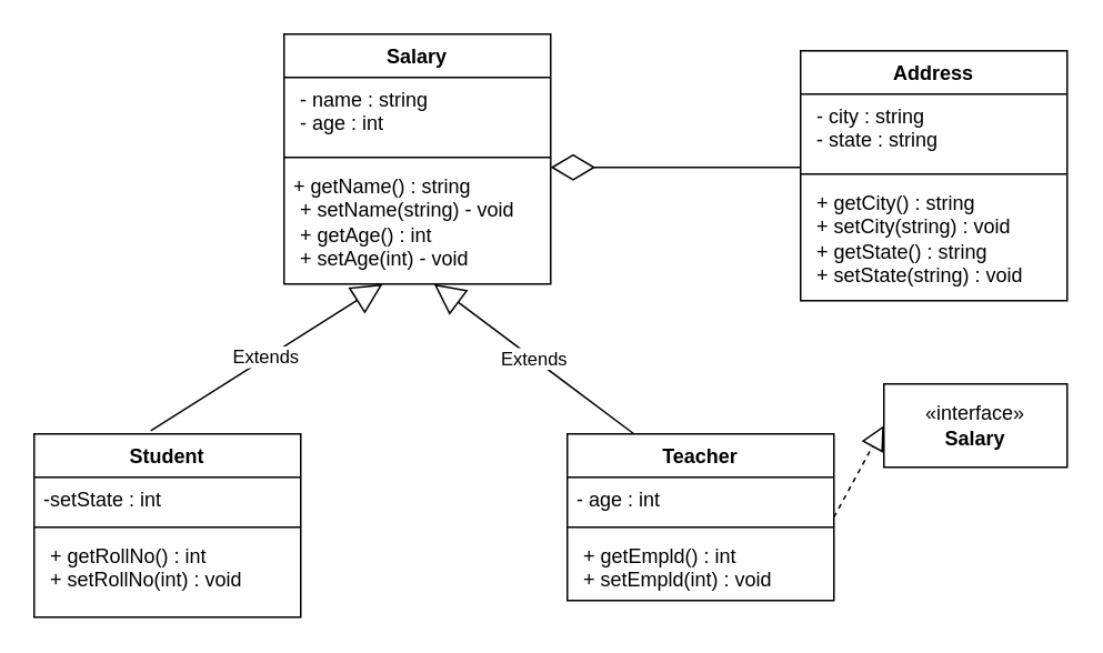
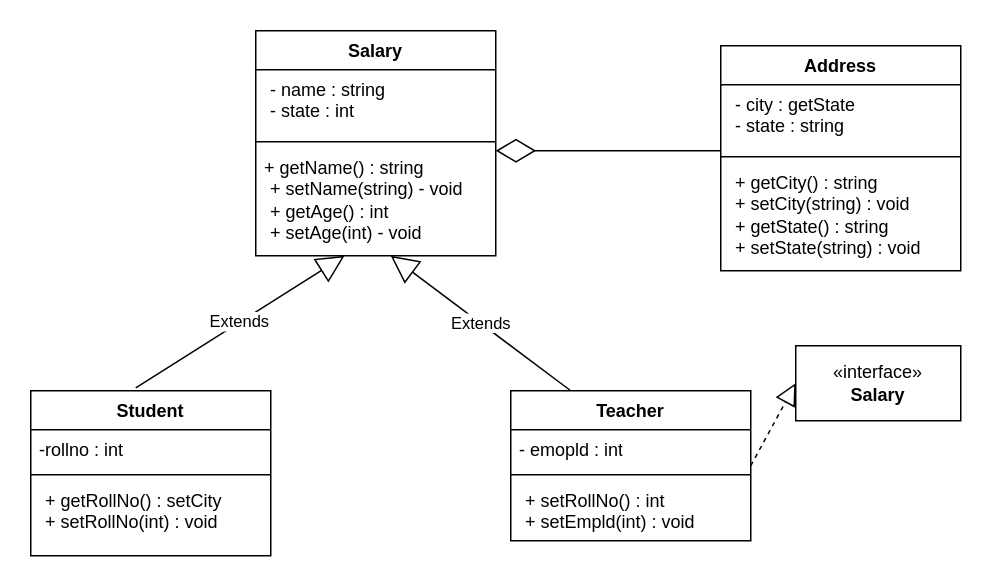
  <mxCell id="0" />
  <mxCell id="1" parent="0" />
  <mxCell id="2" value="Extends" style="endArrow=block;endSize=16;endFill=0;html=1;rounded=0;entryX=0.37;entryY=1.006;entryDx=0;entryDy=0;entryPerimeter=0;" edge="1" parent="1"><mxGeometry width="160" relative="1" as="geometry"><mxPoint x="90" y="258.16" as="sourcePoint" /><mxPoint x="229.2" y="170" as="targetPoint" /></mxGeometry></mxCell>
  <mxCell id="3" value="Extends" style="endArrow=block;endSize=16;endFill=0;html=1;rounded=0;entryX=0.37;entryY=1.006;entryDx=0;entryDy=0;entryPerimeter=0;exitX=0.25;exitY=0;exitDx=0;exitDy=0;" edge="1" parent="1" source="12"><mxGeometry width="160" relative="1" as="geometry"><mxPoint x="370" y="250" as="sourcePoint" /><mxPoint x="260" y="170" as="targetPoint" /></mxGeometry></mxCell>
  <mxCell id="4" value="Salary" style="swimlane;fontStyle=1;align=center;verticalAlign=top;childLayout=stackLayout;horizontal=1;startSize=26;horizontalStack=0;resizeParent=1;resizeParentMax=0;resizeLast=0;collapsible=1;marginBottom=0;whiteSpace=wrap;html=1;" vertex="1" parent="1"><mxGeometry x="170" y="20" width="160" height="150" as="geometry" /></mxCell>
- <mxCell id="5" value="&lt;p style=&quot;border-color: var(--border-color); margin: 0px 0px 0px 4px;&quot;&gt;- name : string&lt;/p&gt;&lt;p style=&quot;border-color: var(--border-color); margin: 0px 0px 0px 4px;&quot;&gt;- age : int&lt;/p&gt;" style="text;strokeColor=none;fillColor=none;align=left;verticalAlign=top;spacingLeft=4;spacingRight=4;overflow=hidden;rotatable=0;points=[[0,0.5],[1,0.5]];portConstraint=eastwest;whiteSpace=wrap;html=1;" vertex="1" parent="4"><mxGeometry y="26" width="160" height="44" as="geometry" /></mxCell>
+ <mxCell id="5" value="&lt;p style=&quot;border-color: var(--border-color); margin: 0px 0px 0px 4px;&quot;&gt;- name : string&lt;/p&gt;&lt;p style=&quot;border-color: var(--border-color); margin: 0px 0px 0px 4px;&quot;&gt;- state : int&lt;/p&gt;" style="text;strokeColor=none;fillColor=none;align=left;verticalAlign=top;spacingLeft=4;spacingRight=4;overflow=hidden;rotatable=0;points=[[0,0.5],[1,0.5]];portConstraint=eastwest;whiteSpace=wrap;html=1;" vertex="1" parent="4"><mxGeometry y="26" width="160" height="44" as="geometry" /></mxCell>
  <mxCell id="6" value="" style="line;strokeWidth=1;fillColor=none;align=left;verticalAlign=middle;spacingTop=-1;spacingLeft=3;spacingRight=3;rotatable=0;labelPosition=right;points=[];portConstraint=eastwest;strokeColor=inherit;" vertex="1" parent="4"><mxGeometry y="70" width="160" height="8" as="geometry" /></mxCell>
  <mxCell id="7" value="+&amp;nbsp;getName() : string&lt;p style=&quot;border-color: var(--border-color); margin: 0px 0px 0px 4px;&quot;&gt;&lt;span style=&quot;border-color: var(--border-color); background-color: initial;&quot;&gt;+ setName(string) - void&lt;/span&gt;&lt;br style=&quot;border-color: var(--border-color);&quot;&gt;&lt;/p&gt;&lt;p style=&quot;border-color: var(--border-color); margin: 0px 0px 0px 4px;&quot;&gt;+ getAge() : int&lt;/p&gt;&lt;p style=&quot;border-color: var(--border-color); margin: 0px 0px 0px 4px;&quot;&gt;+ setAge(int) - void&lt;/p&gt;" style="text;strokeColor=none;fillColor=none;align=left;verticalAlign=top;spacingLeft=4;spacingRight=4;overflow=hidden;rotatable=0;points=[[0,0.5],[1,0.5]];portConstraint=eastwest;whiteSpace=wrap;html=1;" vertex="1" parent="4"><mxGeometry y="78" width="160" height="72" as="geometry" /></mxCell>
  <mxCell id="8" value="Student" style="swimlane;fontStyle=1;align=center;verticalAlign=top;childLayout=stackLayout;horizontal=1;startSize=26;horizontalStack=0;resizeParent=1;resizeParentMax=0;resizeLast=0;collapsible=1;marginBottom=0;whiteSpace=wrap;html=1;" vertex="1" parent="1"><mxGeometry x="20" y="260" width="160" height="110" as="geometry" /></mxCell>
- <mxCell id="9" value="-setState : int" style="text;strokeColor=none;fillColor=none;align=left;verticalAlign=top;spacingLeft=4;spacingRight=4;overflow=hidden;rotatable=0;points=[[0,0.5],[1,0.5]];portConstraint=eastwest;whiteSpace=wrap;html=1;" vertex="1" parent="8"><mxGeometry y="26" width="160" height="26" as="geometry" /></mxCell>
+ <mxCell id="9" value="-rollno : int" style="text;strokeColor=none;fillColor=none;align=left;verticalAlign=top;spacingLeft=4;spacingRight=4;overflow=hidden;rotatable=0;points=[[0,0.5],[1,0.5]];portConstraint=eastwest;whiteSpace=wrap;html=1;" vertex="1" parent="8"><mxGeometry y="26" width="160" height="26" as="geometry" /></mxCell>
  <mxCell id="10" value="" style="line;strokeWidth=1;fillColor=none;align=left;verticalAlign=middle;spacingTop=-1;spacingLeft=3;spacingRight=3;rotatable=0;labelPosition=right;points=[];portConstraint=eastwest;strokeColor=inherit;" vertex="1" parent="8"><mxGeometry y="52" width="160" height="8" as="geometry" /></mxCell>
- <mxCell id="11" value="&lt;p style=&quot;border-color: var(--border-color); margin: 0px 0px 0px 4px;&quot;&gt;+ getRollNo() : int&lt;/p&gt;&lt;p style=&quot;border-color: var(--border-color); margin: 0px 0px 0px 4px;&quot;&gt;+ setRollNo(int) : void&lt;/p&gt;" style="text;strokeColor=none;fillColor=none;align=left;verticalAlign=top;spacingLeft=4;spacingRight=4;overflow=hidden;rotatable=0;points=[[0,0.5],[1,0.5]];portConstraint=eastwest;whiteSpace=wrap;html=1;" vertex="1" parent="8"><mxGeometry y="60" width="160" height="50" as="geometry" /></mxCell>
+ <mxCell id="11" value="&lt;p style=&quot;border-color: var(--border-color); margin: 0px 0px 0px 4px;&quot;&gt;+ getRollNo() : setCity&lt;/p&gt;&lt;p style=&quot;border-color: var(--border-color); margin: 0px 0px 0px 4px;&quot;&gt;+ setRollNo(int) : void&lt;/p&gt;" style="text;strokeColor=none;fillColor=none;align=left;verticalAlign=top;spacingLeft=4;spacingRight=4;overflow=hidden;rotatable=0;points=[[0,0.5],[1,0.5]];portConstraint=eastwest;whiteSpace=wrap;html=1;" vertex="1" parent="8"><mxGeometry y="60" width="160" height="50" as="geometry" /></mxCell>
  <mxCell id="12" value="Teacher" style="swimlane;fontStyle=1;align=center;verticalAlign=top;childLayout=stackLayout;horizontal=1;startSize=26;horizontalStack=0;resizeParent=1;resizeParentMax=0;resizeLast=0;collapsible=1;marginBottom=0;whiteSpace=wrap;html=1;" vertex="1" parent="1"><mxGeometry x="340" y="260" width="160" height="100" as="geometry" /></mxCell>
- <mxCell id="13" value="- age : int&lt;br&gt;" style="text;strokeColor=none;fillColor=none;align=left;verticalAlign=top;spacingLeft=4;spacingRight=4;overflow=hidden;rotatable=0;points=[[0,0.5],[1,0.5]];portConstraint=eastwest;whiteSpace=wrap;html=1;" vertex="1" parent="12"><mxGeometry y="26" width="160" height="26" as="geometry" /></mxCell>
+ <mxCell id="13" value="- emopld : int&lt;br&gt;" style="text;strokeColor=none;fillColor=none;align=left;verticalAlign=top;spacingLeft=4;spacingRight=4;overflow=hidden;rotatable=0;points=[[0,0.5],[1,0.5]];portConstraint=eastwest;whiteSpace=wrap;html=1;" vertex="1" parent="12"><mxGeometry y="26" width="160" height="26" as="geometry" /></mxCell>
  <mxCell id="14" value="" style="line;strokeWidth=1;fillColor=none;align=left;verticalAlign=middle;spacingTop=-1;spacingLeft=3;spacingRight=3;rotatable=0;labelPosition=right;points=[];portConstraint=eastwest;strokeColor=inherit;" vertex="1" parent="12"><mxGeometry y="52" width="160" height="8" as="geometry" /></mxCell>
- <mxCell id="15" value="&lt;p style=&quot;border-color: var(--border-color); margin: 0px 0px 0px 4px;&quot;&gt;+ getEmpld() : int&lt;/p&gt;&lt;p style=&quot;border-color: var(--border-color); margin: 0px 0px 0px 4px;&quot;&gt;+ setEmpld(int) : void&lt;/p&gt;" style="text;strokeColor=none;fillColor=none;align=left;verticalAlign=top;spacingLeft=4;spacingRight=4;overflow=hidden;rotatable=0;points=[[0,0.5],[1,0.5]];portConstraint=eastwest;whiteSpace=wrap;html=1;" vertex="1" parent="12"><mxGeometry y="60" width="160" height="40" as="geometry" /></mxCell>
+ <mxCell id="15" value="&lt;p style=&quot;border-color: var(--border-color); margin: 0px 0px 0px 4px;&quot;&gt;+ setRollNo() : int&lt;/p&gt;&lt;p style=&quot;border-color: var(--border-color); margin: 0px 0px 0px 4px;&quot;&gt;+ setEmpld(int) : void&lt;/p&gt;" style="text;strokeColor=none;fillColor=none;align=left;verticalAlign=top;spacingLeft=4;spacingRight=4;overflow=hidden;rotatable=0;points=[[0,0.5],[1,0.5]];portConstraint=eastwest;whiteSpace=wrap;html=1;" vertex="1" parent="12"><mxGeometry y="60" width="160" height="40" as="geometry" /></mxCell>
  <mxCell id="16" value="Address" style="swimlane;fontStyle=1;align=center;verticalAlign=top;childLayout=stackLayout;horizontal=1;startSize=26;horizontalStack=0;resizeParent=1;resizeParentMax=0;resizeLast=0;collapsible=1;marginBottom=0;whiteSpace=wrap;html=1;" vertex="1" parent="1"><mxGeometry x="480" y="30" width="160" height="150" as="geometry" /></mxCell>
- <mxCell id="17" value="&lt;p style=&quot;border-color: var(--border-color); margin: 0px 0px 0px 4px;&quot;&gt;- city : string&lt;/p&gt;&lt;p style=&quot;border-color: var(--border-color); margin: 0px 0px 0px 4px;&quot;&gt;- state : string&lt;/p&gt;" style="text;strokeColor=none;fillColor=none;align=left;verticalAlign=top;spacingLeft=4;spacingRight=4;overflow=hidden;rotatable=0;points=[[0,0.5],[1,0.5]];portConstraint=eastwest;whiteSpace=wrap;html=1;" vertex="1" parent="16"><mxGeometry y="26" width="160" height="44" as="geometry" /></mxCell>
+ <mxCell id="17" value="&lt;p style=&quot;border-color: var(--border-color); margin: 0px 0px 0px 4px;&quot;&gt;- city : getState&lt;/p&gt;&lt;p style=&quot;border-color: var(--border-color); margin: 0px 0px 0px 4px;&quot;&gt;- state : string&lt;/p&gt;" style="text;strokeColor=none;fillColor=none;align=left;verticalAlign=top;spacingLeft=4;spacingRight=4;overflow=hidden;rotatable=0;points=[[0,0.5],[1,0.5]];portConstraint=eastwest;whiteSpace=wrap;html=1;" vertex="1" parent="16"><mxGeometry y="26" width="160" height="44" as="geometry" /></mxCell>
  <mxCell id="18" value="" style="line;strokeWidth=1;fillColor=none;align=left;verticalAlign=middle;spacingTop=-1;spacingLeft=3;spacingRight=3;rotatable=0;labelPosition=right;points=[];portConstraint=eastwest;strokeColor=inherit;" vertex="1" parent="16"><mxGeometry y="70" width="160" height="8" as="geometry" /></mxCell>
  <mxCell id="19" value="&lt;p style=&quot;border-color: var(--border-color); margin: 0px 0px 0px 4px;&quot;&gt;+ getCity() : string&lt;/p&gt;&lt;p style=&quot;border-color: var(--border-color); margin: 0px 0px 0px 4px;&quot;&gt;+ setCity(string) : void&lt;/p&gt;&lt;p style=&quot;border-color: var(--border-color); margin: 0px 0px 0px 4px;&quot;&gt;+ getState() : string&lt;/p&gt;&lt;p style=&quot;border-color: var(--border-color); margin: 0px 0px 0px 4px;&quot;&gt;+ setState(string) : void&lt;/p&gt;" style="text;strokeColor=none;fillColor=none;align=left;verticalAlign=top;spacingLeft=4;spacingRight=4;overflow=hidden;rotatable=0;points=[[0,0.5],[1,0.5]];portConstraint=eastwest;whiteSpace=wrap;html=1;" vertex="1" parent="16"><mxGeometry y="78" width="160" height="72" as="geometry" /></mxCell>
  <mxCell id="20" value="«interface»&lt;br&gt;&lt;b&gt;Salary&lt;/b&gt;" style="html=1;whiteSpace=wrap;" vertex="1" parent="1"><mxGeometry x="530" y="230" width="110" height="50" as="geometry" /></mxCell>
  <mxCell id="21" value="" style="endArrow=block;dashed=1;endFill=0;endSize=12;html=1;rounded=0;entryX=0;entryY=0.5;entryDx=0;entryDy=0;" edge="1" parent="1" target="20"><mxGeometry width="160" relative="1" as="geometry"><mxPoint x="500" y="310" as="sourcePoint" /><mxPoint x="620" y="310" as="targetPoint" /></mxGeometry></mxCell>
  <mxCell id="22" value="" style="endArrow=diamondThin;endFill=0;endSize=24;html=1;rounded=0;" edge="1" parent="1"><mxGeometry width="160" relative="1" as="geometry"><mxPoint x="480" y="100" as="sourcePoint" /><mxPoint x="330" y="100" as="targetPoint" /></mxGeometry></mxCell>
